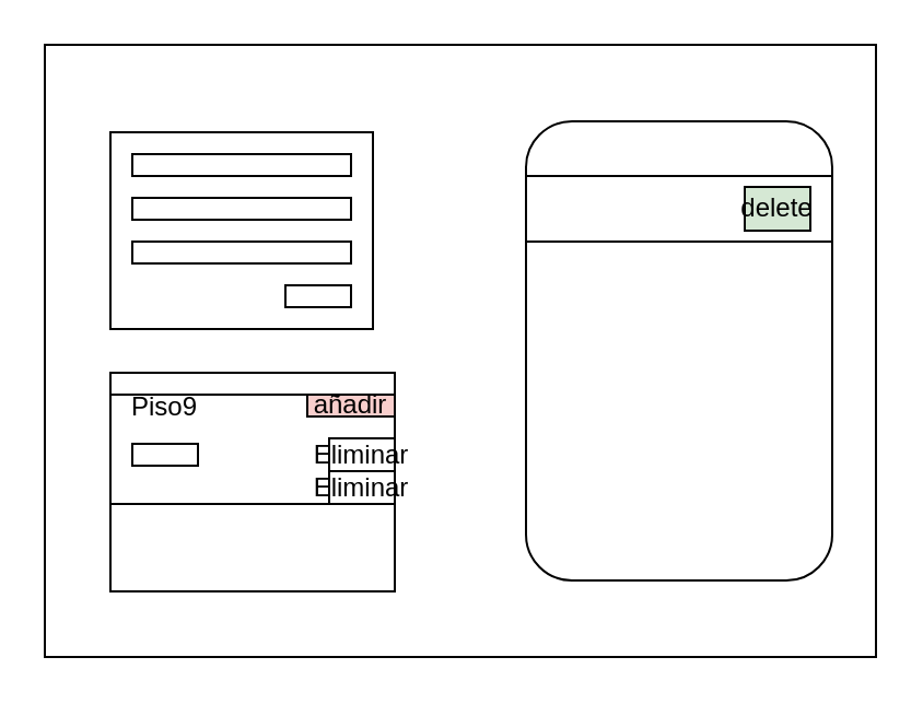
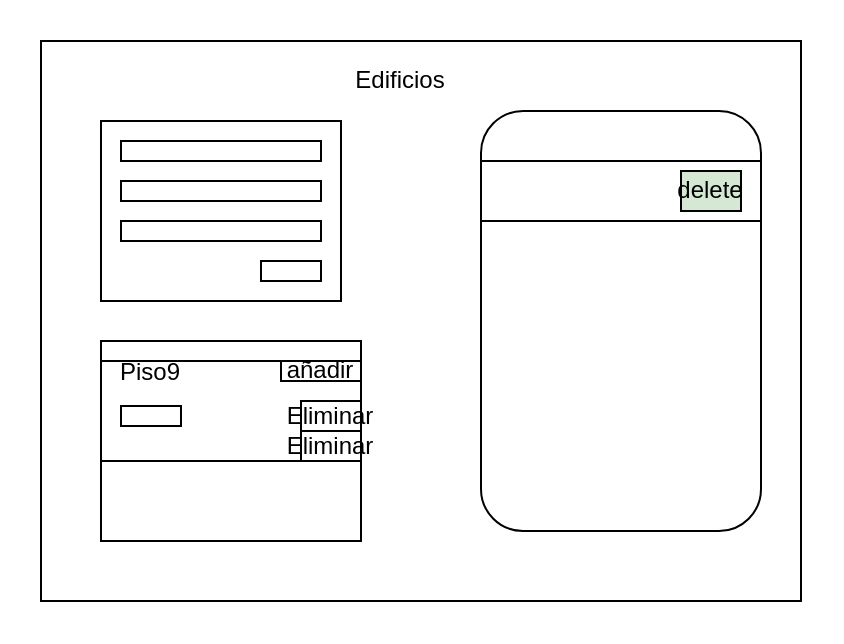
  <mxCell id="0" />
  <mxCell id="1" parent="0" />
  <mxCell id="2" value="" style="rounded=0;whiteSpace=wrap;html=1;" parent="1" vertex="1"><mxGeometry x="20" y="20" width="380" height="280" as="geometry" /></mxCell>
  <mxCell id="3" value="" style="rounded=0;whiteSpace=wrap;html=1;" parent="1" vertex="1"><mxGeometry x="50" y="60" width="120" height="90" as="geometry" /></mxCell>
  <mxCell id="4" value="" style="rounded=1;whiteSpace=wrap;html=1;" parent="1" vertex="1"><mxGeometry x="240" y="55" width="140" height="210" as="geometry" /></mxCell>
  <mxCell id="5" value="" style="rounded=0;whiteSpace=wrap;html=1;" parent="1" vertex="1"><mxGeometry x="60" y="70" width="100" height="10" as="geometry" /></mxCell>
  <mxCell id="6" value="" style="rounded=0;whiteSpace=wrap;html=1;" parent="1" vertex="1"><mxGeometry x="240" y="80" width="140" height="30" as="geometry" /></mxCell>
  <mxCell id="7" value="delete" style="rounded=0;whiteSpace=wrap;html=1;fillColor=#d5e8d4;" parent="1" vertex="1"><mxGeometry x="340" y="85" width="30" height="20" as="geometry" /></mxCell>
  <mxCell id="8" value="" style="rounded=0;whiteSpace=wrap;html=1;" parent="1" vertex="1"><mxGeometry x="60" y="90" width="100" height="10" as="geometry" /></mxCell>
  <mxCell id="9" value="" style="rounded=0;whiteSpace=wrap;html=1;" parent="1" vertex="1"><mxGeometry x="60" y="110" width="100" height="10" as="geometry" /></mxCell>
  <mxCell id="10" value="" style="rounded=0;whiteSpace=wrap;html=1;" parent="1" vertex="1"><mxGeometry x="130" y="130" width="30" height="10" as="geometry" /></mxCell>
  <mxCell id="11" value="" style="rounded=0;whiteSpace=wrap;html=1;" parent="1" vertex="1"><mxGeometry x="50" y="170" width="130" height="100" as="geometry" /></mxCell>
  <mxCell id="12" value="" style="rounded=0;whiteSpace=wrap;html=1;" parent="1" vertex="1"><mxGeometry x="50" y="180" width="130" height="50" as="geometry" /></mxCell>
+ <mxCell id="13" value="Edificios" style="text;html=1;strokeColor=none;fillColor=none;align=center;verticalAlign=middle;whiteSpace=wrap;rounded=0;" vertex="1" parent="1"><mxGeometry x="170" y="25" width="60" height="30" as="geometry" /></mxCell>
  <mxCell id="14" value="Eliminar" style="rounded=0;whiteSpace=wrap;html=1;" vertex="1" parent="1"><mxGeometry x="150" y="200" width="30" height="15" as="geometry" /></mxCell>
  <mxCell id="15" value="Eliminar" style="rounded=0;whiteSpace=wrap;html=1;" vertex="1" parent="1"><mxGeometry x="150" y="215" width="30" height="15" as="geometry" /></mxCell>
  <mxCell id="16" value="" style="rounded=0;whiteSpace=wrap;html=1;" vertex="1" parent="1"><mxGeometry x="60" y="202.5" width="30" height="10" as="geometry" /></mxCell>
- <mxCell id="17" value="añadir" style="rounded=0;whiteSpace=wrap;html=1;fillColor=#f8cecc;" vertex="1" parent="1"><mxGeometry x="140" y="180" width="40" height="10" as="geometry" /></mxCell>
+ <mxCell id="17" value="añadir" style="rounded=0;whiteSpace=wrap;html=1;" vertex="1" parent="1"><mxGeometry x="140" y="180" width="40" height="10" as="geometry" /></mxCell>
  <mxCell id="18" value="Piso9" style="text;html=1;strokeColor=none;fillColor=none;align=center;verticalAlign=middle;whiteSpace=wrap;rounded=0;" vertex="1" parent="1"><mxGeometry x="50" y="182.5" width="50" height="7.5" as="geometry" /></mxCell>
